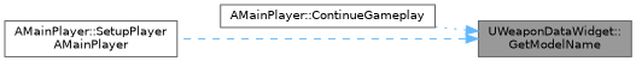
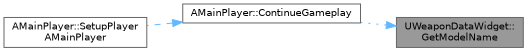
  digraph {
    rankdir=RL
    node [color=grey40 fillcolor=white fontname=Helvetica fontsize=10 shape=box style=filled]
    edge [color=steelblue1 dir=back fontname=Helvetica fontsize=10 labelfontname=Helvetica labelfontsize=10]
    n1 [color=gray40 fillcolor=grey60 fontcolor=black height=0.2 label="UWeaponDataWidget::\lGetModelName" width=0.4]
    n2 [height=0.2 label="AMainPlayer::ContinueGameplay" width=0.4]
    n3 [height=0.2 label="AMainPlayer::SetupPlayer\lAMainPlayer" width=0.4]
    n1 -> n2 [style=dotted]
-   n1 -> n3 [style=dashed]
+   n2 -> n3 [style=dashed]
  }
